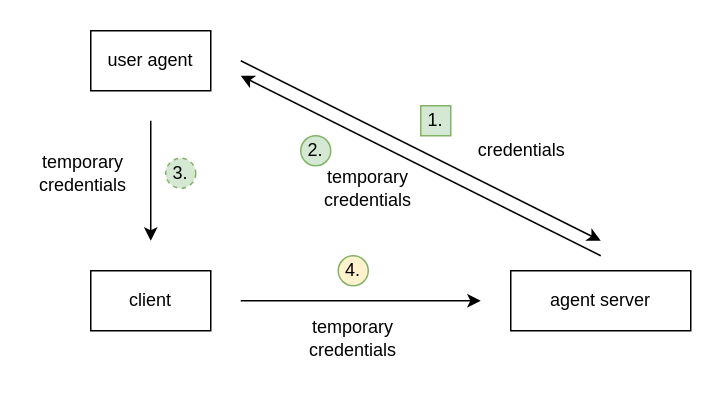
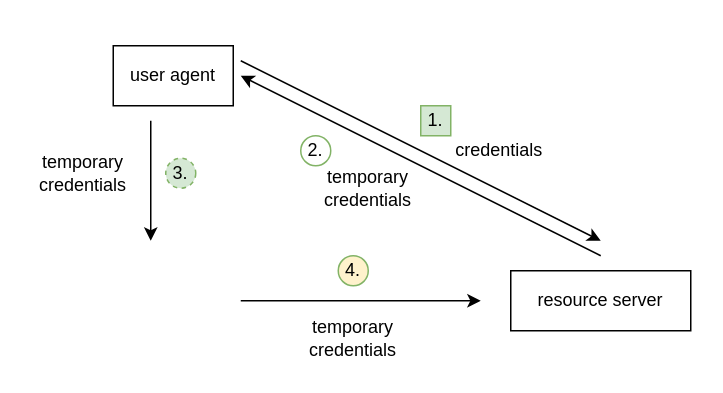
  <mxCell id="0" />
  <mxCell id="1" parent="0" />
- <mxCell id="2" value="user agent" style="rounded=0;whiteSpace=wrap;html=1;" parent="1" vertex="1"><mxGeometry x="60" y="20" width="80" height="40" as="geometry" /></mxCell>
- <mxCell id="3" value="client" style="rounded=0;whiteSpace=wrap;html=1;" parent="1" vertex="1"><mxGeometry x="60" y="180" width="80" height="40" as="geometry" /></mxCell>
- <mxCell id="4" value="agent server" style="rounded=0;whiteSpace=wrap;html=1;" parent="1" vertex="1"><mxGeometry x="340" y="180" width="120" height="40" as="geometry" /></mxCell>
+ <mxCell id="2" value="user agent" style="rounded=0;whiteSpace=wrap;html=1;" parent="1" vertex="1"><mxGeometry x="75" y="30" width="80" height="40" as="geometry" /></mxCell>
+ <mxCell id="4" value="resource server" style="rounded=0;whiteSpace=wrap;html=1;" parent="1" vertex="1"><mxGeometry x="340" y="180" width="120" height="40" as="geometry" /></mxCell>
  <mxCell id="5" value="" style="endArrow=classic;html=1;" parent="1" edge="1"><mxGeometry width="50" height="50" relative="1" as="geometry"><mxPoint x="100" y="80" as="sourcePoint" /><mxPoint x="100" y="160" as="targetPoint" /></mxGeometry></mxCell>
  <mxCell id="6" value="" style="endArrow=classic;html=1;" parent="1" edge="1"><mxGeometry width="50" height="50" relative="1" as="geometry"><mxPoint x="160" y="200" as="sourcePoint" /><mxPoint x="320" y="200" as="targetPoint" /></mxGeometry></mxCell>
  <mxCell id="7" value="temporary&lt;br&gt;credentials" style="text;html=1;strokeColor=none;fillColor=none;align=center;verticalAlign=middle;whiteSpace=wrap;rounded=0;" parent="1" vertex="1"><mxGeometry x="20" y="100" width="70" height="30" as="geometry" /></mxCell>
  <mxCell id="8" value="temporary&lt;br&gt;credentials" style="text;html=1;strokeColor=none;fillColor=none;align=center;verticalAlign=middle;whiteSpace=wrap;rounded=0;" parent="1" vertex="1"><mxGeometry x="200" y="210" width="70" height="30" as="geometry" /></mxCell>
  <mxCell id="9" value="" style="endArrow=classic;startArrow=none;html=1;startFill=0;" edge="1" parent="1"><mxGeometry width="50" height="50" relative="1" as="geometry"><mxPoint x="160" y="40" as="sourcePoint" /><mxPoint x="400" y="160" as="targetPoint" /></mxGeometry></mxCell>
- <mxCell id="10" value="credentials" style="text;html=1;strokeColor=none;fillColor=none;align=center;verticalAlign=middle;whiteSpace=wrap;rounded=0;" vertex="1" parent="1"><mxGeometry x="315" y="90" width="65" height="20" as="geometry" /></mxCell>
+ <mxCell id="10" value="credentials" style="text;html=1;strokeColor=none;fillColor=none;align=center;verticalAlign=middle;whiteSpace=wrap;rounded=0;" vertex="1" parent="1"><mxGeometry x="300" y="90" width="65" height="20" as="geometry" /></mxCell>
  <mxCell id="11" value="" style="endArrow=none;html=1;startArrow=classic;startFill=1;endFill=0;" edge="1" parent="1"><mxGeometry width="50" height="50" relative="1" as="geometry"><mxPoint x="160" y="50" as="sourcePoint" /><mxPoint x="400" y="170" as="targetPoint" /></mxGeometry></mxCell>
  <mxCell id="12" value="temporary&lt;br&gt;credentials" style="text;html=1;strokeColor=none;fillColor=none;align=center;verticalAlign=middle;whiteSpace=wrap;rounded=0;" vertex="1" parent="1"><mxGeometry x="210" y="110" width="70" height="30" as="geometry" /></mxCell>
  <mxCell id="13" value="1." style="whiteSpace=wrap;html=1;aspect=fixed;fillColor=#d5e8d4;strokeColor=#82b366;rounded=0;" vertex="1" parent="1"><mxGeometry x="280" y="70" width="20" height="20" as="geometry" /></mxCell>
- <mxCell id="14" value="2." style="ellipse;whiteSpace=wrap;html=1;aspect=fixed;fillColor=#d5e8d4;strokeColor=#82b366;" vertex="1" parent="1"><mxGeometry x="200" y="90" width="20" height="20" as="geometry" /></mxCell>
+ <mxCell id="14" value="2." style="ellipse;whiteSpace=wrap;html=1;aspect=fixed;fillColor=#ffffff;strokeColor=#82b366;" vertex="1" parent="1"><mxGeometry x="200" y="90" width="20" height="20" as="geometry" /></mxCell>
  <mxCell id="15" value="3." style="ellipse;whiteSpace=wrap;html=1;aspect=fixed;fillColor=#d5e8d4;strokeColor=#82b366;dashed=1;" vertex="1" parent="1"><mxGeometry x="110" y="105" width="20" height="20" as="geometry" /></mxCell>
  <mxCell id="16" value="4." style="ellipse;whiteSpace=wrap;html=1;aspect=fixed;fillColor=#fff2cc;strokeColor=#82b366;" vertex="1" parent="1"><mxGeometry x="225" y="170" width="20" height="20" as="geometry" /></mxCell>
